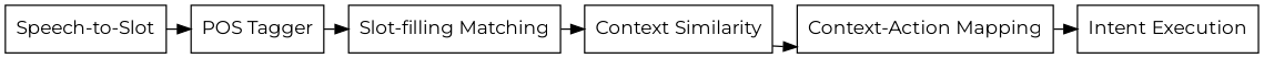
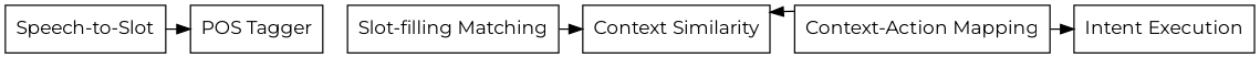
  digraph {
    fontname=Montserrat
    node [constrained=false fontname=Montserrat shape=box]
    edge [fontname=Montserrat]
    n1 [label="Speech-to-Slot"]
    n2 [label="POS Tagger"]
    n3 [label="Slot-filling Matching"]
    n4 [label="Context Similarity"]
    n5 [label="Context-Action Mapping"]
    n6 [label="Intent Execution"]
    subgraph sub_1 {
      rank=same
      n1
      n2
      n3
      n4
      n5
      n6
    }
    n1 -> n2
-   n2 -> n3
    n3 -> n4
-   n4 -> n5
+   n5 -> n4
    n5 -> n6
  }
